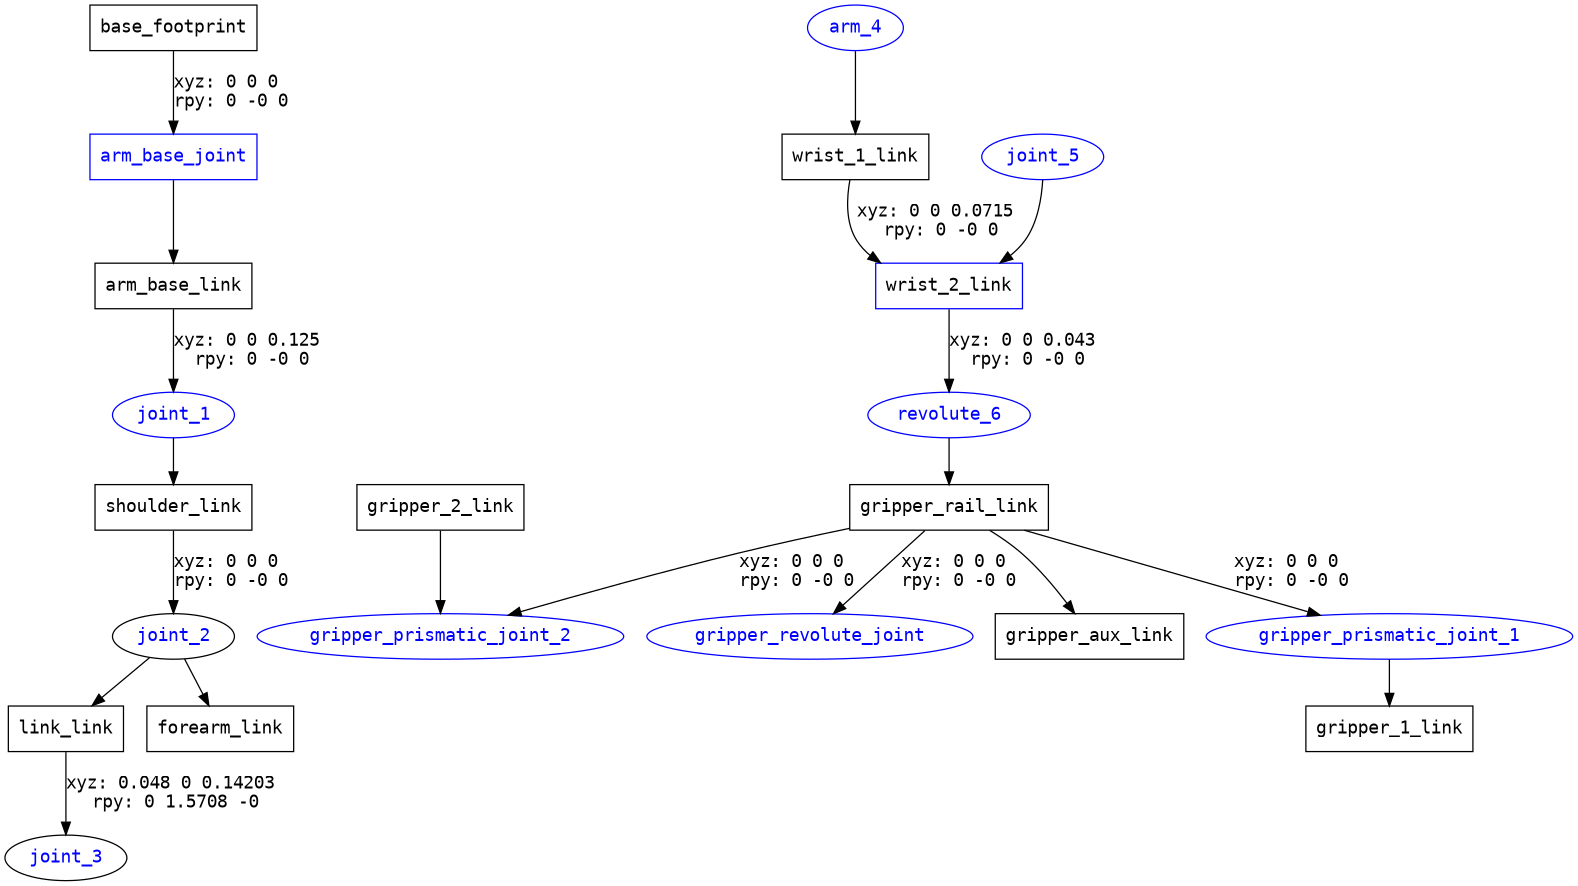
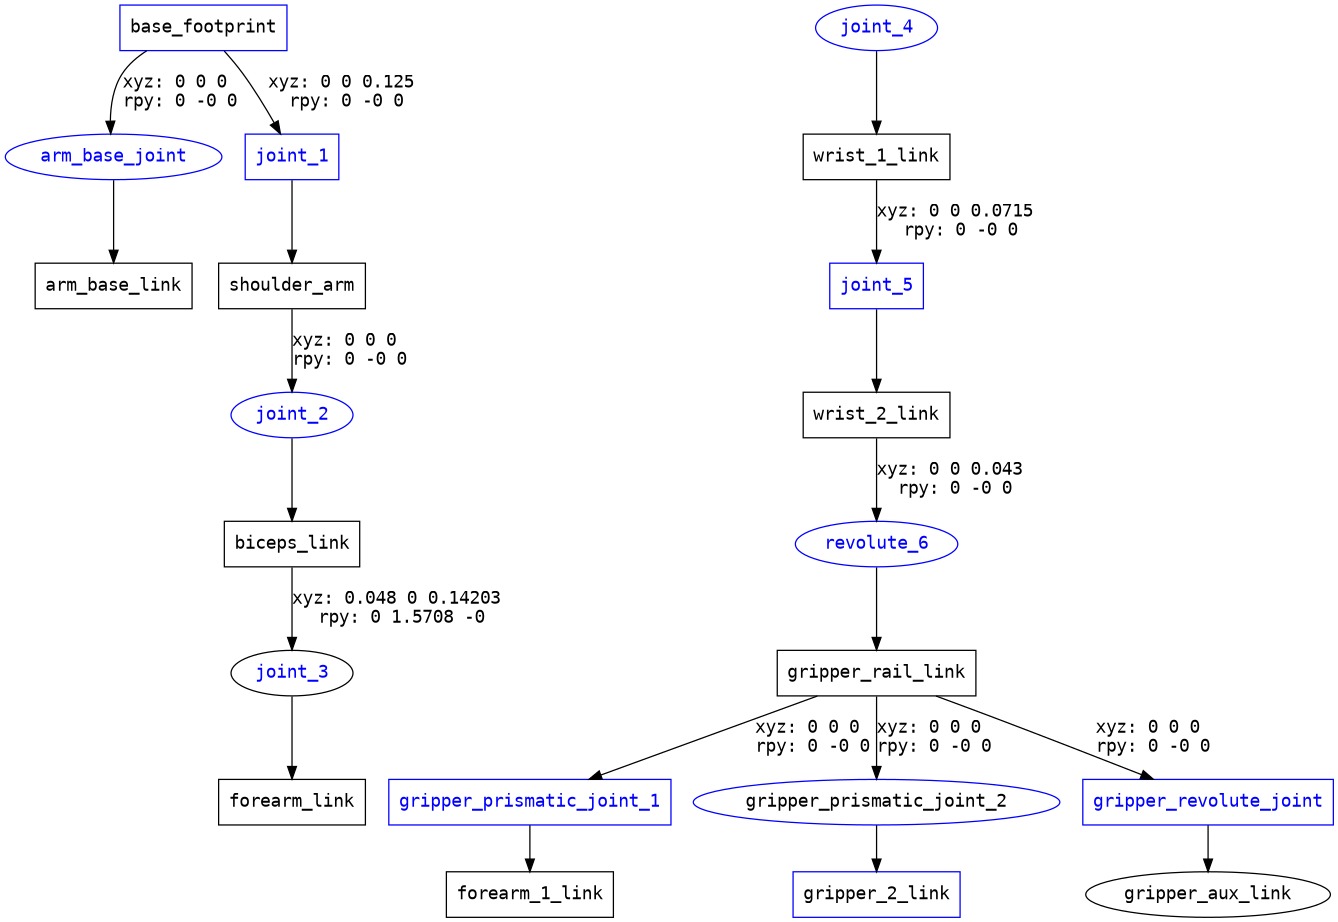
  digraph {
    fontname="DejaVu Sans Mono"
    node [fontname="DejaVu Sans Mono" shape=box]
    edge [fontname="DejaVu Sans Mono"]
-   n1 [label=base_footprint]
-   arm_base_joint [color=blue fontcolor=blue]
+   n1 [label=base_footprint color=blue]
+   arm_base_joint [color=blue fontcolor=blue shape=ellipse]
    n3 [label=arm_base_link]
-   joint_1 [color=blue fontcolor=blue shape=ellipse]
-   n5 [label=shoulder_link]
-   joint_2 [color=black fontcolor=blue shape=ellipse]
-   n7 [label=link_link]
+   joint_1 [color=blue fontcolor=blue]
+   n5 [label=shoulder_arm]
+   joint_2 [color=blue fontcolor=blue shape=ellipse]
+   n7 [label=biceps_link]
    joint_3 [color=black fontcolor=blue shape=ellipse]
    n9 [label=forearm_link]
-   joint_4 [color=blue fontcolor=blue shape=ellipse label=arm_4]
+   joint_4 [color=blue fontcolor=blue shape=ellipse]
    n11 [label=wrist_1_link]
-   joint_5 [color=blue fontcolor=blue shape=ellipse]
-   n13 [label=wrist_2_link color=blue]
+   joint_5 [color=blue fontcolor=blue]
+   n13 [label=wrist_2_link]
    n14 [color=blue fontcolor=blue label=revolute_6 shape=ellipse]
    n15 [label=gripper_rail_link]
-   gripper_prismatic_joint_1 [color=blue fontcolor=blue shape=ellipse]
-   gripper_prismatic_joint_2 [color=blue fontcolor=blue shape=ellipse]
-   gripper_revolute_joint [color=blue fontcolor=blue shape=ellipse]
-   n19 [label=gripper_1_link]
-   n20 [label=gripper_2_link]
-   n21 [label=gripper_aux_link]
+   gripper_prismatic_joint_1 [color=blue fontcolor=blue]
+   gripper_prismatic_joint_2 [color=blue fontcolor=black shape=ellipse]
+   gripper_revolute_joint [color=blue fontcolor=blue]
+   n19 [label=forearm_1_link]
+   n20 [label=gripper_2_link color=blue]
+   n21 [label=gripper_aux_link shape=ellipse]
    n1 -> arm_base_joint [label="xyz: 0 0 0 \nrpy: 0 -0 0"]
    arm_base_joint -> n3
-   n3 -> joint_1 [label="xyz: 0 0 0.125 \nrpy: 0 -0 0"]
+   n1 -> joint_1 [label="xyz: 0 0 0.125 \nrpy: 0 -0 0"]
    joint_1 -> n5
    n5 -> joint_2 [label="xyz: 0 0 0 \nrpy: 0 -0 0"]
    joint_2 -> n7
    n7 -> joint_3 [label="xyz: 0.048 0 0.14203 \nrpy: 0 1.5708 -0"]
-   joint_2 -> n9
+   joint_3 -> n9
    joint_4 -> n11
-   n11 -> n13 [label="xyz: 0 0 0.0715 \nrpy: 0 -0 0"]
+   n11 -> joint_5 [label="xyz: 0 0 0.0715 \nrpy: 0 -0 0"]
    joint_5 -> n13
    n13 -> n14 [label="xyz: 0 0 0.043 \nrpy: 0 -0 0"]
    n14 -> n15
    n15 -> gripper_prismatic_joint_1 [label="xyz: 0 0 0 \nrpy: 0 -0 0"]
    n15 -> gripper_prismatic_joint_2 [label="xyz: 0 0 0 \nrpy: 0 -0 0"]
    n15 -> gripper_revolute_joint [label="xyz: 0 0 0 \nrpy: 0 -0 0"]
    gripper_prismatic_joint_1 -> n19
-   n20 -> gripper_prismatic_joint_2
-   n15 -> n21
+   gripper_prismatic_joint_2 -> n20
+   gripper_revolute_joint -> n21
  }
